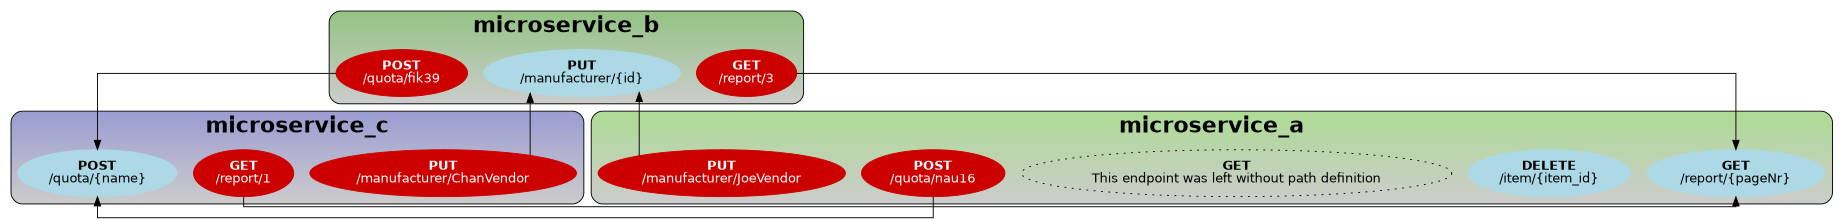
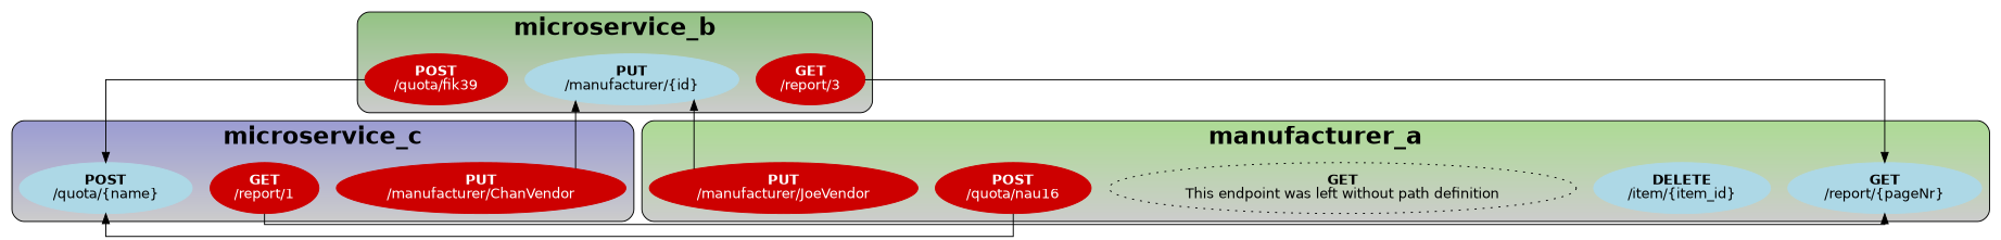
  digraph {
    bgcolor="white:white"
    gradientangle=90
    splines=ortho
    node [color=red3 fontname=Helvetica fontsize=14 style=filled fontcolor=white]
    n1 [color=lightblue label=<<b>PUT</b><br/>/manufacturer/{id}> fontcolor=""]
    n2 [label=<<b>POST</b><br/>/quota/fik39>]
    n3 [label=<<b>GET</b><br/>/report/3>]
    n4 [color=lightblue label=<<b>POST</b><br/>/quota/{name}> fontcolor=""]
    n5 [label=<<b>GET</b><br/>/report/1>]
    n6 [label=<<b>PUT</b><br/>/manufacturer/ChanVendor>]
    n7 [color=lightblue label=<<b>GET</b><br/>/report/{pageNr}> fontcolor=""]
    n8 [color=lightblue label=<<b>DELETE</b><br/>/item/{item_id}> fontcolor=""]
    n9 [fillcolor=lightgray label=<<b>GET</b><br/>This endpoint was left without path definition> style=dotted color="" fontcolor=""]
    n10 [label=<<b>POST</b><br/>/quota/nau16>]
    n11 [label=<<b>PUT</b><br/>/manufacturer/JoeVendor>]
    subgraph cluster_1 {
      bgcolor="grey80:#93c383"
      color=black
      fontname="Helvetica-bold"
      fontsize=24
      label=microservice_b
      rankdir=LR
      style=rounded
      n1
      n2
      n3
    }
    subgraph cluster_2 {
      bgcolor="grey80:#9b9cd2"
      color=black
      fontname="Helvetica-bold"
      fontsize=24
      label=microservice_c
      rankdir=LR
      style=rounded
      n4
      n5
      n6
    }
    subgraph cluster_3 {
      bgcolor="grey80:#addb94"
      color=black
      fontname="Helvetica-bold"
      fontsize=24
-     label=microservice_a
+     label=manufacturer_a
      rankdir=LR
      style=rounded
      n7
      n8
      n9
      n10
      n11
    }
    n2 -> n4
    n3 -> n7
    n5 -> n7
    n6 -> n1
    n10 -> n4
    n11 -> n1
  }
